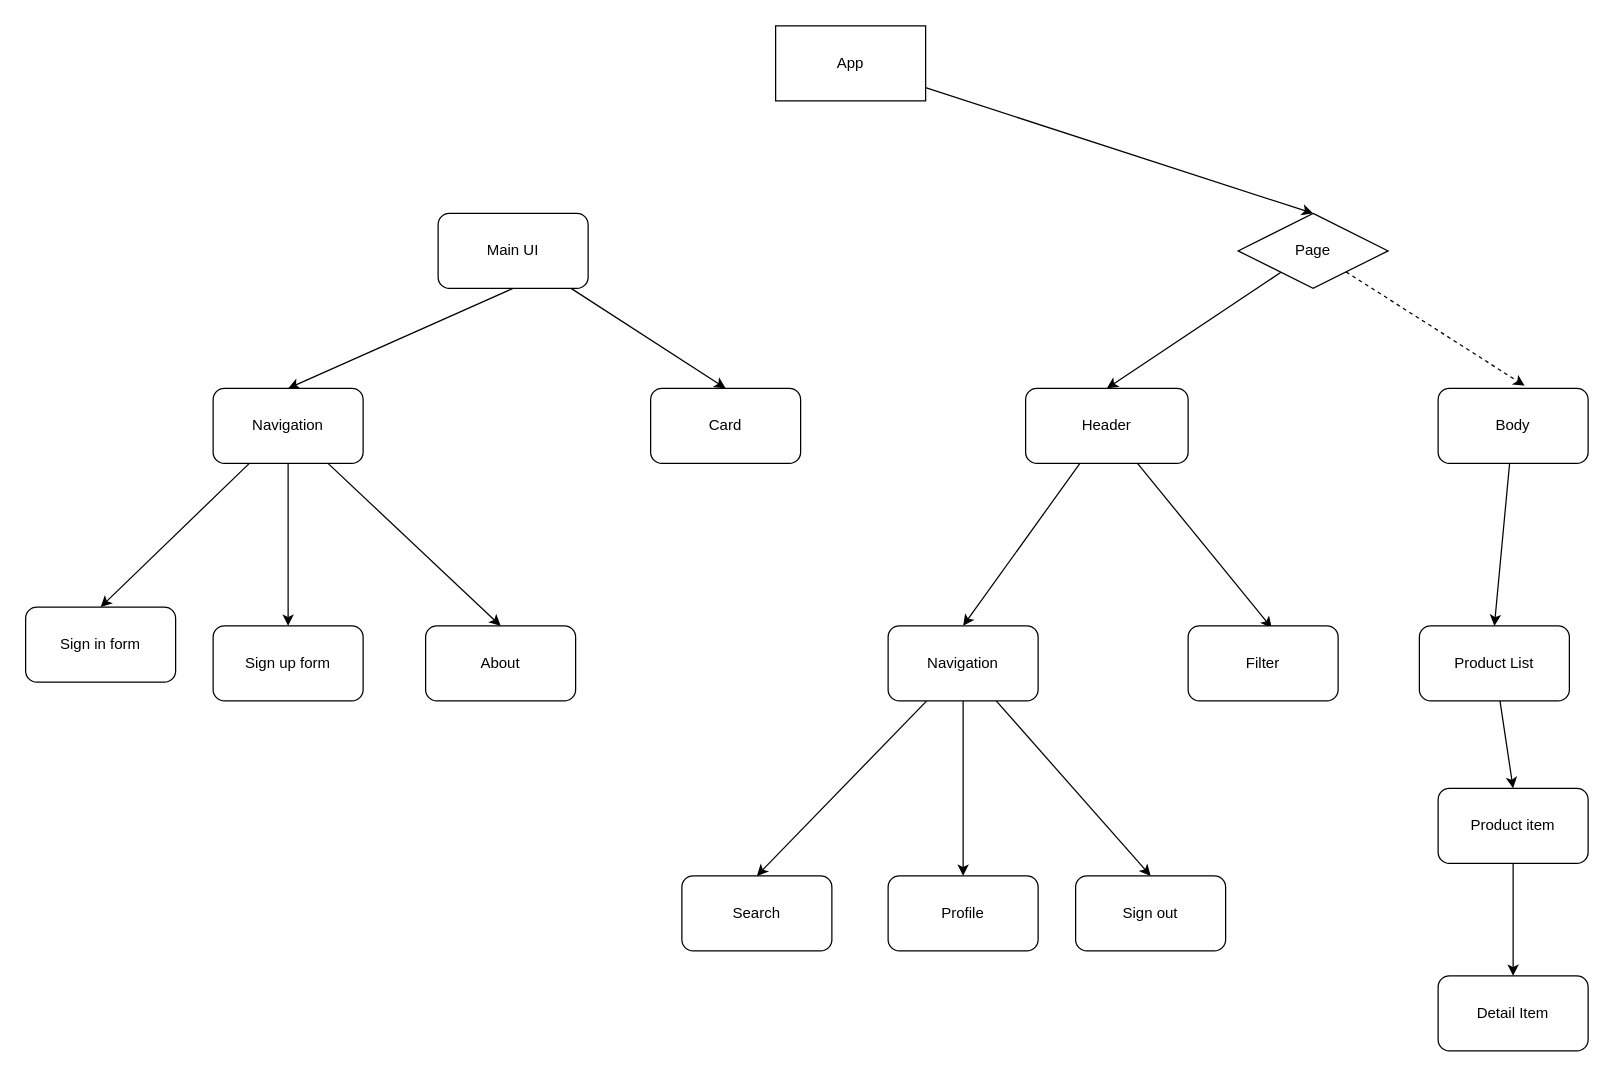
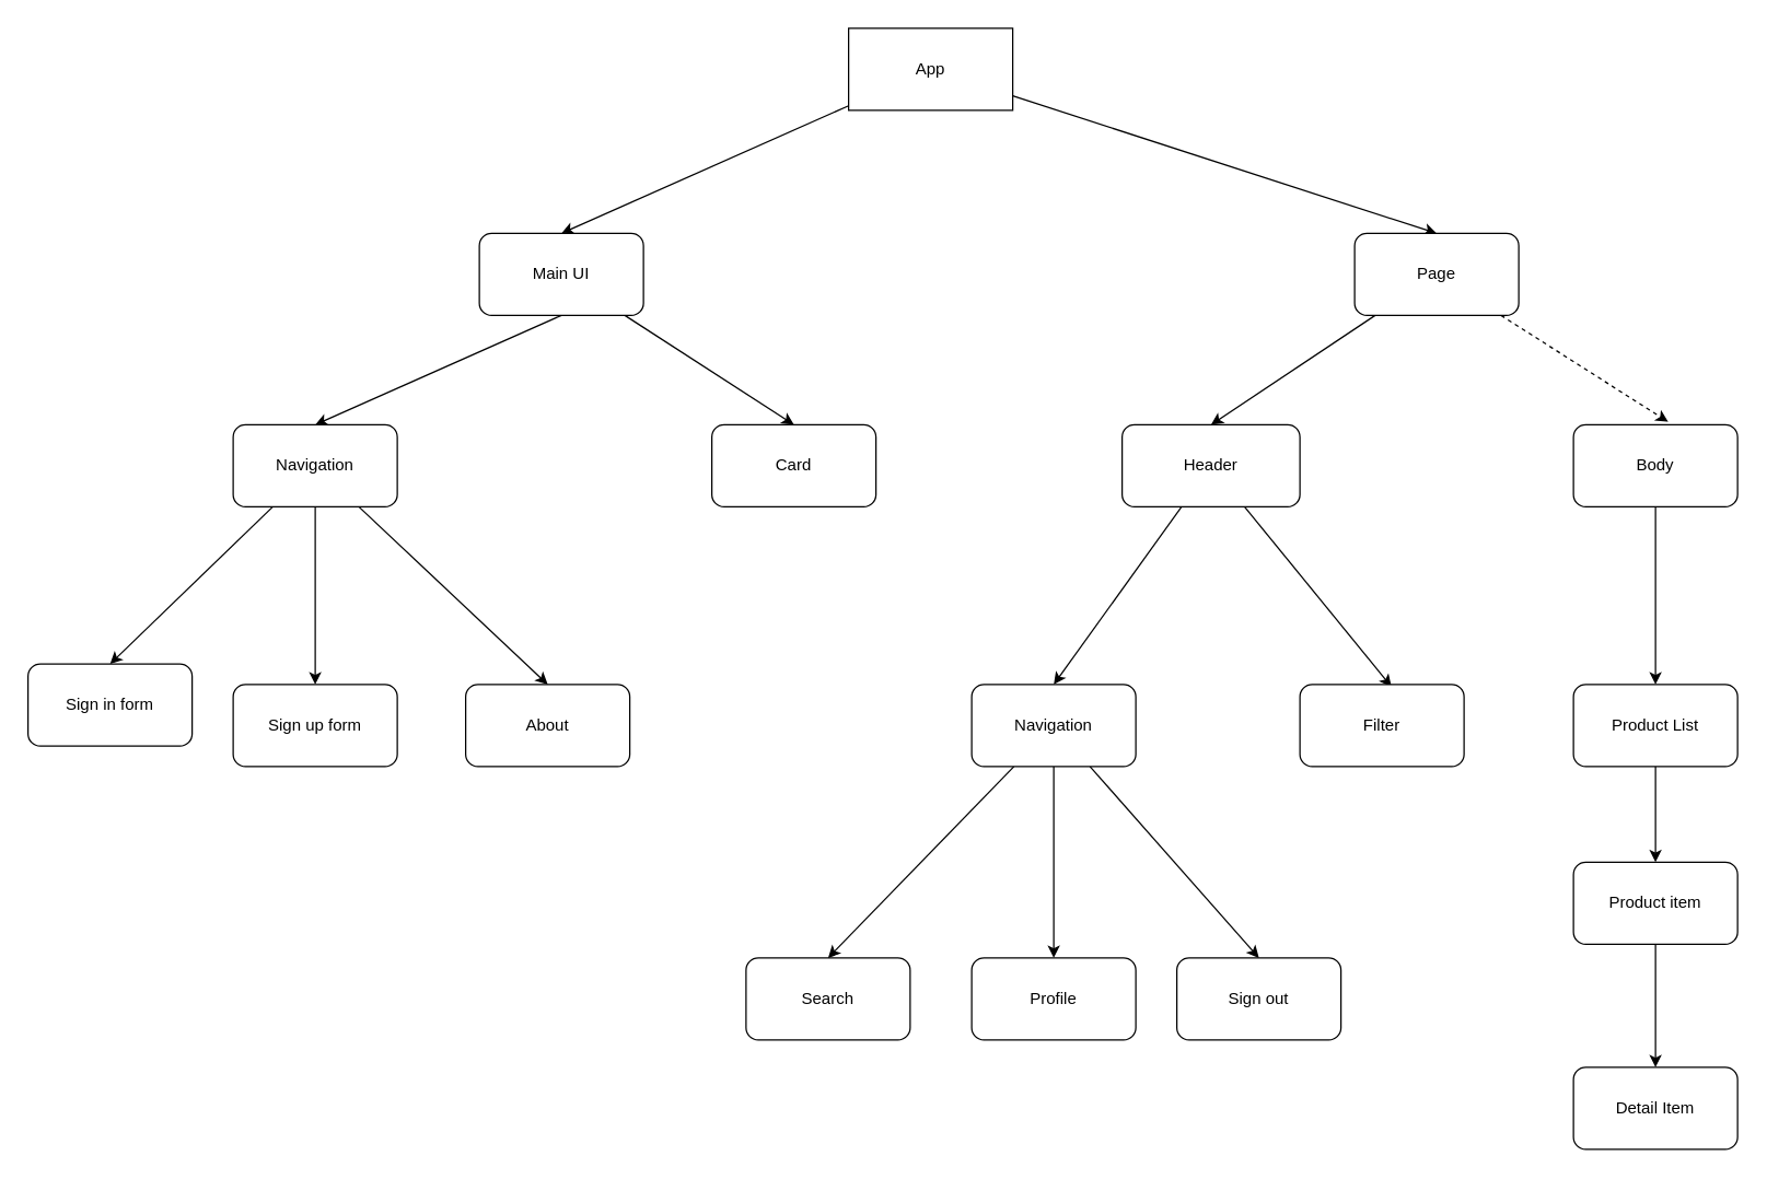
  <mxCell id="0" />
  <mxCell id="1" parent="0" />
+ <mxCell id="2" style="edgeStyle=none;html=1;entryX=0.5;entryY=0;entryDx=0;entryDy=0;" edge="1" parent="1" source="4" target="7"><mxGeometry relative="1" as="geometry" /></mxCell>
  <mxCell id="3" style="edgeStyle=none;html=1;entryX=0.5;entryY=0;entryDx=0;entryDy=0;" edge="1" parent="1" source="4" target="10"><mxGeometry relative="1" as="geometry" /></mxCell>
  <mxCell id="4" value="App" style="rounded=0;whiteSpace=wrap;html=1;" vertex="1" parent="1"><mxGeometry x="620" y="20" width="120" height="60" as="geometry" /></mxCell>
  <mxCell id="5" style="edgeStyle=none;html=1;entryX=0.5;entryY=0;entryDx=0;entryDy=0;exitX=0.5;exitY=1;exitDx=0;exitDy=0;" edge="1" parent="1" source="7" target="19"><mxGeometry relative="1" as="geometry" /></mxCell>
  <mxCell id="6" style="edgeStyle=none;html=1;entryX=0.5;entryY=0;entryDx=0;entryDy=0;" edge="1" parent="1" source="7" target="36"><mxGeometry relative="1" as="geometry" /></mxCell>
  <mxCell id="7" value="Main UI" style="rounded=1;whiteSpace=wrap;html=1;" vertex="1" parent="1"><mxGeometry x="350" y="170" width="120" height="60" as="geometry" /></mxCell>
  <mxCell id="8" style="edgeStyle=none;html=1;entryX=0.5;entryY=0;entryDx=0;entryDy=0;" edge="1" parent="1" source="10" target="13"><mxGeometry relative="1" as="geometry" /></mxCell>
  <mxCell id="9" style="edgeStyle=none;html=1;entryX=0.577;entryY=-0.035;entryDx=0;entryDy=0;entryPerimeter=0;dashed=1;" edge="1" parent="1" source="10" target="15"><mxGeometry relative="1" as="geometry" /></mxCell>
- <mxCell id="10" value="Page" style="rhombus;whiteSpace=wrap;html=1;" vertex="1" parent="1"><mxGeometry x="990" y="170" width="120" height="60" as="geometry" /></mxCell>
+ <mxCell id="10" value="Page" style="rounded=1;whiteSpace=wrap;html=1;" vertex="1" parent="1"><mxGeometry x="990" y="170" width="120" height="60" as="geometry" /></mxCell>
  <mxCell id="11" style="edgeStyle=none;html=1;entryX=0.5;entryY=0;entryDx=0;entryDy=0;" edge="1" parent="1" source="13" target="27"><mxGeometry relative="1" as="geometry" /></mxCell>
  <mxCell id="12" style="edgeStyle=none;html=1;entryX=0.558;entryY=0.028;entryDx=0;entryDy=0;entryPerimeter=0;" edge="1" parent="1" source="13" target="23"><mxGeometry relative="1" as="geometry" /></mxCell>
  <mxCell id="13" value="Header" style="rounded=1;whiteSpace=wrap;html=1;" vertex="1" parent="1"><mxGeometry x="820" y="310" width="130" height="60" as="geometry" /></mxCell>
  <mxCell id="14" style="edgeStyle=none;html=1;entryX=0.5;entryY=0;entryDx=0;entryDy=0;" edge="1" parent="1" source="15" target="30"><mxGeometry relative="1" as="geometry" /></mxCell>
  <mxCell id="15" value="Body" style="rounded=1;whiteSpace=wrap;html=1;" vertex="1" parent="1"><mxGeometry x="1150" y="310" width="120" height="60" as="geometry" /></mxCell>
  <mxCell id="16" style="edgeStyle=none;html=1;entryX=0.5;entryY=0;entryDx=0;entryDy=0;" edge="1" parent="1" source="19" target="21"><mxGeometry relative="1" as="geometry" /></mxCell>
  <mxCell id="17" style="edgeStyle=none;html=1;entryX=0.5;entryY=0;entryDx=0;entryDy=0;" edge="1" parent="1" source="19" target="20"><mxGeometry relative="1" as="geometry" /></mxCell>
  <mxCell id="18" style="edgeStyle=none;html=1;entryX=0.5;entryY=0;entryDx=0;entryDy=0;" edge="1" parent="1" source="19" target="22"><mxGeometry relative="1" as="geometry" /></mxCell>
  <mxCell id="19" value="Navigation" style="rounded=1;whiteSpace=wrap;html=1;" vertex="1" parent="1"><mxGeometry x="170" y="310" width="120" height="60" as="geometry" /></mxCell>
  <mxCell id="20" value="Sign up form" style="rounded=1;whiteSpace=wrap;html=1;" vertex="1" parent="1"><mxGeometry x="170" y="500" width="120" height="60" as="geometry" /></mxCell>
  <mxCell id="21" value="Sign in form" style="rounded=1;whiteSpace=wrap;html=1;" vertex="1" parent="1"><mxGeometry x="20" y="485" width="120" height="60" as="geometry" /></mxCell>
  <mxCell id="22" value="About" style="rounded=1;whiteSpace=wrap;html=1;" vertex="1" parent="1"><mxGeometry x="340" y="500" width="120" height="60" as="geometry" /></mxCell>
  <mxCell id="23" value="Filter" style="rounded=1;whiteSpace=wrap;html=1;" vertex="1" parent="1"><mxGeometry x="950" y="500" width="120" height="60" as="geometry" /></mxCell>
  <mxCell id="24" style="edgeStyle=none;html=1;entryX=0.5;entryY=0;entryDx=0;entryDy=0;" edge="1" parent="1" source="27" target="33"><mxGeometry relative="1" as="geometry" /></mxCell>
  <mxCell id="25" style="edgeStyle=none;html=1;entryX=0.5;entryY=0;entryDx=0;entryDy=0;" edge="1" parent="1" source="27" target="35"><mxGeometry relative="1" as="geometry" /></mxCell>
  <mxCell id="26" style="edgeStyle=none;html=1;entryX=0.5;entryY=0;entryDx=0;entryDy=0;" edge="1" parent="1" source="27" target="34"><mxGeometry relative="1" as="geometry" /></mxCell>
  <mxCell id="27" value="Navigation" style="rounded=1;whiteSpace=wrap;html=1;" vertex="1" parent="1"><mxGeometry x="710" y="500" width="120" height="60" as="geometry" /></mxCell>
  <mxCell id="28" value="Detail Item&lt;br&gt;" style="rounded=1;whiteSpace=wrap;html=1;" vertex="1" parent="1"><mxGeometry x="1150" y="780" width="120" height="60" as="geometry" /></mxCell>
  <mxCell id="29" style="edgeStyle=none;html=1;entryX=0.5;entryY=0;entryDx=0;entryDy=0;" edge="1" parent="1" source="30" target="32"><mxGeometry relative="1" as="geometry" /></mxCell>
- <mxCell id="30" value="Product List" style="rounded=1;whiteSpace=wrap;html=1;" vertex="1" parent="1"><mxGeometry x="1135" y="500" width="120" height="60" as="geometry" /></mxCell>
+ <mxCell id="30" value="Product List" style="rounded=1;whiteSpace=wrap;html=1;" vertex="1" parent="1"><mxGeometry x="1150" y="500" width="120" height="60" as="geometry" /></mxCell>
  <mxCell id="31" style="edgeStyle=none;html=1;entryX=0.5;entryY=0;entryDx=0;entryDy=0;" edge="1" parent="1" source="32" target="28"><mxGeometry relative="1" as="geometry" /></mxCell>
  <mxCell id="32" value="Product item" style="rounded=1;whiteSpace=wrap;html=1;" vertex="1" parent="1"><mxGeometry x="1150" y="630" width="120" height="60" as="geometry" /></mxCell>
  <mxCell id="33" value="Sign out" style="rounded=1;whiteSpace=wrap;html=1;" vertex="1" parent="1"><mxGeometry x="860" y="700" width="120" height="60" as="geometry" /></mxCell>
  <mxCell id="34" value="Profile" style="rounded=1;whiteSpace=wrap;html=1;" vertex="1" parent="1"><mxGeometry x="710" y="700" width="120" height="60" as="geometry" /></mxCell>
  <mxCell id="35" value="Search" style="rounded=1;whiteSpace=wrap;html=1;" vertex="1" parent="1"><mxGeometry x="545" y="700" width="120" height="60" as="geometry" /></mxCell>
  <mxCell id="36" value="Card" style="rounded=1;whiteSpace=wrap;html=1;" vertex="1" parent="1"><mxGeometry x="520" y="310" width="120" height="60" as="geometry" /></mxCell>
